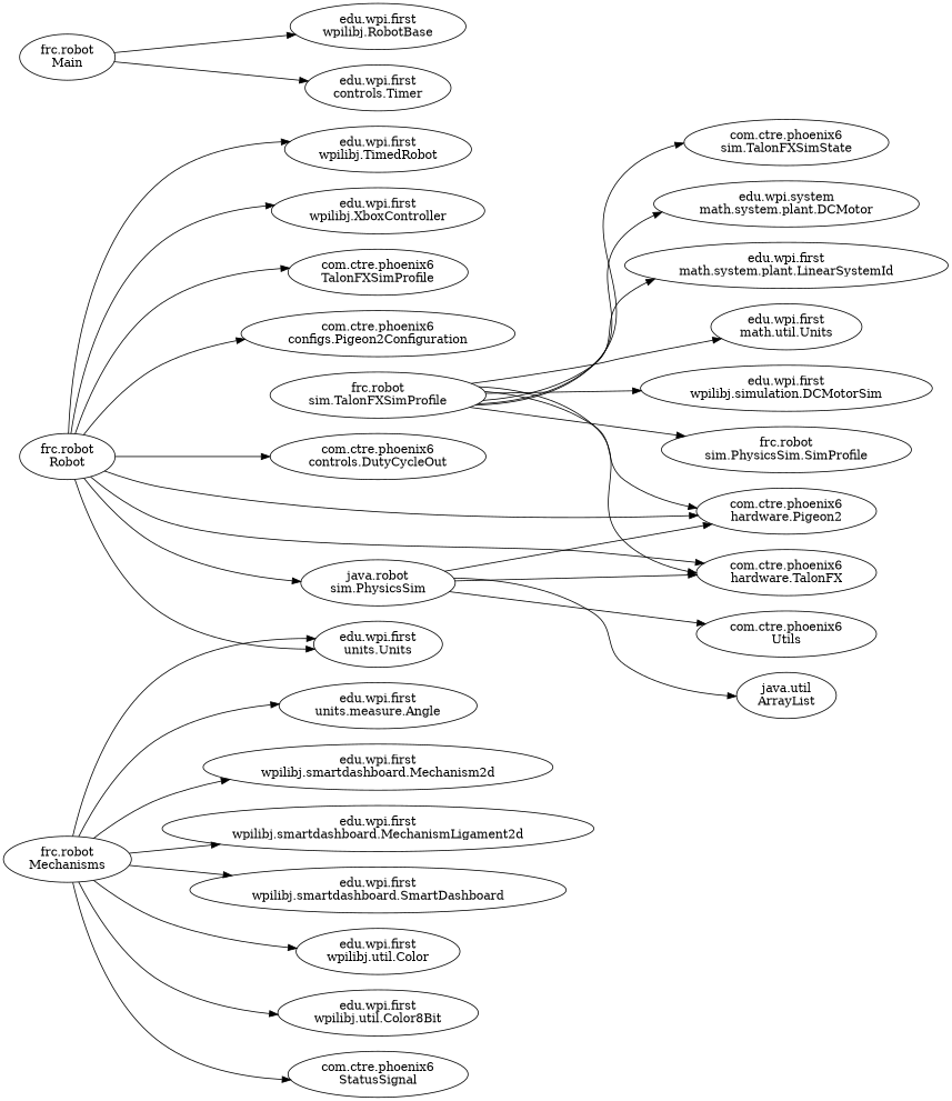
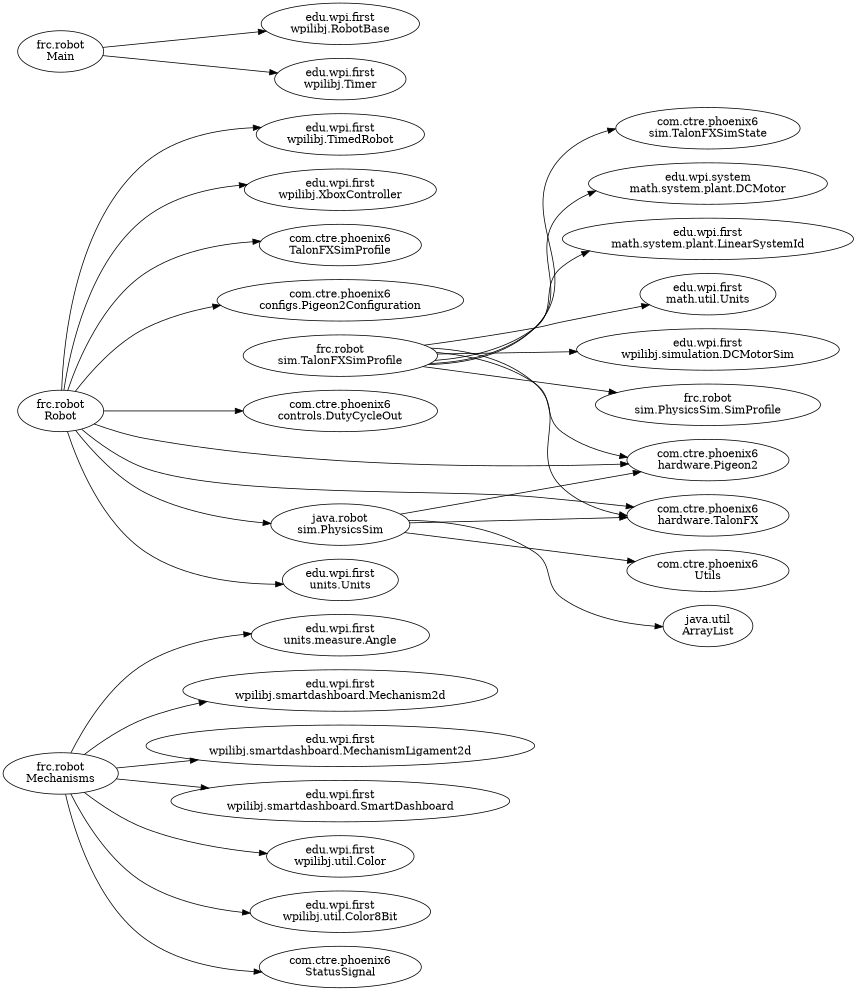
  digraph {
    constraint=false
    rankdir=LR
    n1 [label="com.ctre.phoenix6\nTalonFXSimProfile"]
    n2 [label="com.ctre.phoenix6\nconfigs.Pigeon2Configuration"]
    n3 [label="com.ctre.phoenix6\ncontrols.DutyCycleOut"]
    n4 [label="com.ctre.phoenix6\nhardware.Pigeon2"]
    n5 [label="com.ctre.phoenix6\nhardware.TalonFX"]
    n6 [label="com.ctre.phoenix6\nsim.TalonFXSimState"]
    n7 [label="com.ctre.phoenix6\nStatusSignal"]
    n8 [label="com.ctre.phoenix6\nUtils"]
    n9 [label="edu.wpi.system\nmath.system.plant.DCMotor"]
    n10 [label="edu.wpi.first\nmath.system.plant.LinearSystemId"]
    n11 [label="edu.wpi.first\nmath.util.Units"]
    n12 [label="edu.wpi.first\nunits.measure.Angle"]
    n13 [label="edu.wpi.first\nunits.Units"]
    n14 [label="edu.wpi.first\nwpilibj.RobotBase"]
    n15 [label="edu.wpi.first\nwpilibj.simulation.DCMotorSim"]
    n16 [label="edu.wpi.first\nwpilibj.smartdashboard.Mechanism2d"]
    n17 [label="edu.wpi.first\nwpilibj.smartdashboard.MechanismLigament2d"]
    n18 [label="edu.wpi.first\nwpilibj.smartdashboard.SmartDashboard"]
    n19 [label="edu.wpi.first\nwpilibj.TimedRobot"]
-   n20 [label="edu.wpi.first\ncontrols.Timer"]
+   n20 [label="edu.wpi.first\nwpilibj.Timer"]
    n21 [label="edu.wpi.first\nwpilibj.util.Color"]
    n22 [label="edu.wpi.first\nwpilibj.util.Color8Bit"]
    n23 [label="edu.wpi.first\nwpilibj.XboxController"]
    n24 [label="frc.robot\nMain"]
    n25 [label="frc.robot\nMechanisms"]
    n26 [label="frc.robot\nRobot"]
    n27 [label="java.robot\nsim.PhysicsSim"]
    n28 [label="java.util\nArrayList"]
    n29 [label="frc.robot\nsim.PhysicsSim.SimProfile"]
    n30 [label="frc.robot\nsim.TalonFXSimProfile"]
    n24 -> n14
    n24 -> n20
    n25 -> n7
    n25 -> n12
-   n25 -> n13
    n25 -> n16
    n25 -> n17
    n25 -> n18
    n25 -> n21
    n25 -> n22
    n26 -> n1
    n26 -> n2
    n26 -> n3
    n26 -> n4
    n26 -> n5
    n26 -> n13
    n26 -> n19
    n26 -> n23
    n26 -> n27
    n27 -> n4
    n27 -> n5
    n27 -> n8
    n27 -> n28
    n30 -> n4
    n30 -> n5
    n30 -> n6
    n30 -> n9
    n30 -> n10
    n30 -> n11
    n30 -> n15
    n30 -> n29
  }
